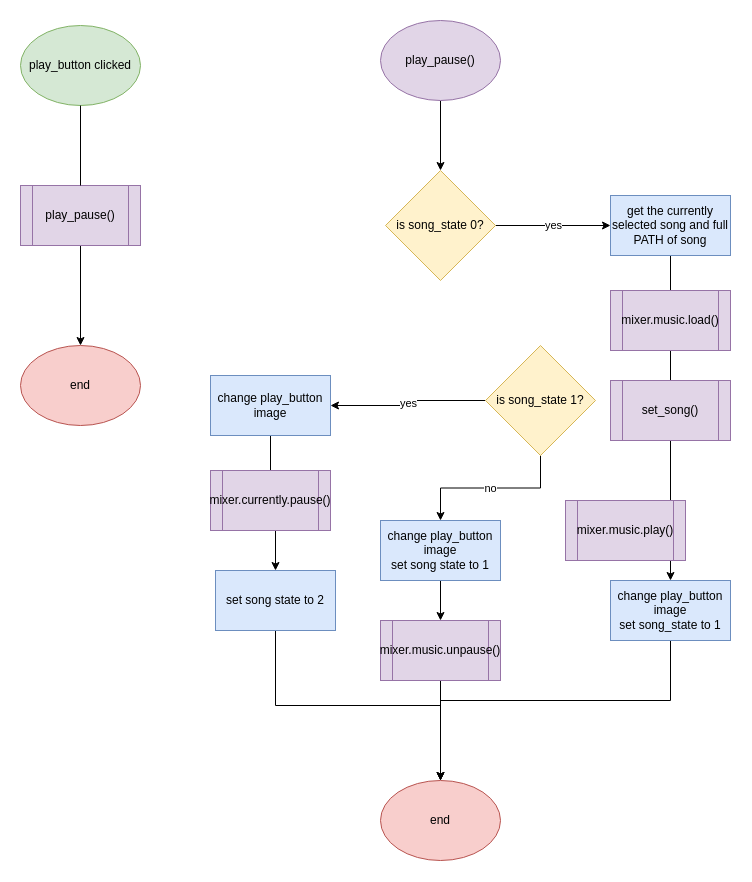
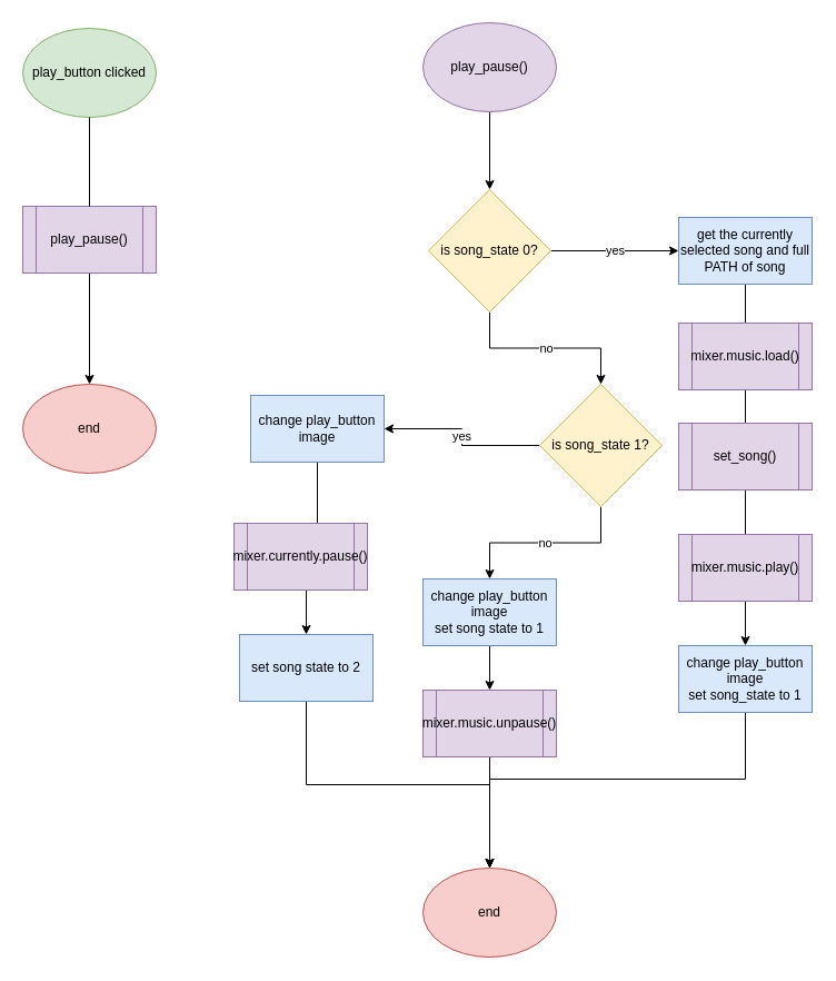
  <mxCell id="0" />
  <mxCell id="1" parent="0" />
  <mxCell id="2" style="edgeStyle=orthogonalEdgeStyle;rounded=0;orthogonalLoop=1;jettySize=auto;html=1;exitX=0.5;exitY=1;exitDx=0;exitDy=0;entryX=0.5;entryY=0;entryDx=0;entryDy=0;startArrow=none;" edge="1" parent="1" source="5" target="4"><mxGeometry relative="1" as="geometry" /></mxCell>
  <mxCell id="3" value="play_button clicked" style="ellipse;whiteSpace=wrap;html=1;fillColor=#d5e8d4;strokeColor=#82b366;" vertex="1" parent="1"><mxGeometry x="20" y="25" width="120" height="80" as="geometry" /></mxCell>
  <mxCell id="4" value="end" style="ellipse;whiteSpace=wrap;html=1;fillColor=#f8cecc;strokeColor=#b85450;" vertex="1" parent="1"><mxGeometry x="20" y="345" width="120" height="80" as="geometry" /></mxCell>
  <mxCell id="5" value="play_pause()" style="shape=process;whiteSpace=wrap;html=1;backgroundOutline=1;fillColor=#e1d5e7;strokeColor=#9673a6;" vertex="1" parent="1"><mxGeometry x="20" y="185" width="120" height="60" as="geometry" /></mxCell>
  <mxCell id="6" value="" style="edgeStyle=orthogonalEdgeStyle;rounded=0;orthogonalLoop=1;jettySize=auto;html=1;exitX=0.5;exitY=1;exitDx=0;exitDy=0;entryX=0.5;entryY=0;entryDx=0;entryDy=0;endArrow=none;" edge="1" parent="1" source="3" target="5"><mxGeometry relative="1" as="geometry"><mxPoint x="80" y="105" as="sourcePoint" /><mxPoint x="80" y="475" as="targetPoint" /></mxGeometry></mxCell>
  <mxCell id="7" value="" style="edgeStyle=orthogonalEdgeStyle;rounded=0;orthogonalLoop=1;jettySize=auto;html=1;" edge="1" parent="1" source="8" target="11"><mxGeometry relative="1" as="geometry" /></mxCell>
  <mxCell id="8" value="play_pause()" style="ellipse;whiteSpace=wrap;html=1;fillColor=#e1d5e7;strokeColor=#9673a6;" vertex="1" parent="1"><mxGeometry x="380" y="20" width="120" height="80" as="geometry" /></mxCell>
  <mxCell id="9" value="yes" style="edgeStyle=orthogonalEdgeStyle;rounded=0;orthogonalLoop=1;jettySize=auto;html=1;" edge="1" parent="1" source="11" target="13"><mxGeometry relative="1" as="geometry" /></mxCell>
+ <mxCell id="10" value="no" style="edgeStyle=orthogonalEdgeStyle;rounded=0;orthogonalLoop=1;jettySize=auto;html=1;" edge="1" parent="1" source="11" target="21"><mxGeometry relative="1" as="geometry" /></mxCell>
  <mxCell id="11" value="is song_state 0?" style="rhombus;whiteSpace=wrap;html=1;fillColor=#fff2cc;strokeColor=#d6b656;" vertex="1" parent="1"><mxGeometry x="385" y="170" width="110" height="110" as="geometry" /></mxCell>
  <mxCell id="12" style="edgeStyle=orthogonalEdgeStyle;rounded=0;orthogonalLoop=1;jettySize=auto;html=1;exitX=0.5;exitY=1;exitDx=0;exitDy=0;" edge="1" parent="1" source="13" target="18"><mxGeometry relative="1" as="geometry" /></mxCell>
  <mxCell id="13" value="get the currently selected song and full PATH of song" style="rounded=0;whiteSpace=wrap;html=1;fillColor=#dae8fc;strokeColor=#6c8ebf;" vertex="1" parent="1"><mxGeometry x="610" y="195" width="120" height="60" as="geometry" /></mxCell>
  <mxCell id="14" value="mixer.music.load()" style="shape=process;whiteSpace=wrap;html=1;backgroundOutline=1;fillColor=#e1d5e7;strokeColor=#9673a6;" vertex="1" parent="1"><mxGeometry x="610" y="290" width="120" height="60" as="geometry" /></mxCell>
  <mxCell id="15" value="set_song()" style="shape=process;whiteSpace=wrap;html=1;backgroundOutline=1;fillColor=#e1d5e7;strokeColor=#9673a6;" vertex="1" parent="1"><mxGeometry x="610" y="380" width="120" height="60" as="geometry" /></mxCell>
- <mxCell id="16" value="mixer.music.play()" style="shape=process;whiteSpace=wrap;html=1;backgroundOutline=1;fillColor=#e1d5e7;strokeColor=#9673a6;" vertex="1" parent="1"><mxGeometry x="565" y="500" width="120" height="60" as="geometry" /></mxCell>
+ <mxCell id="16" value="mixer.music.play()" style="shape=process;whiteSpace=wrap;html=1;backgroundOutline=1;fillColor=#e1d5e7;strokeColor=#9673a6;" vertex="1" parent="1"><mxGeometry x="610" y="480" width="120" height="60" as="geometry" /></mxCell>
  <mxCell id="17" style="edgeStyle=orthogonalEdgeStyle;rounded=0;orthogonalLoop=1;jettySize=auto;html=1;exitX=0.5;exitY=1;exitDx=0;exitDy=0;" edge="1" parent="1" source="18"><mxGeometry relative="1" as="geometry"><mxPoint x="440" y="780" as="targetPoint" /><Array as="points"><mxPoint x="670" y="700" /><mxPoint x="440" y="700" /></Array></mxGeometry></mxCell>
  <mxCell id="18" value="change play_button image&lt;br&gt;set song_state to 1" style="rounded=0;whiteSpace=wrap;html=1;fillColor=#dae8fc;strokeColor=#6c8ebf;" vertex="1" parent="1"><mxGeometry x="610" y="580" width="120" height="60" as="geometry" /></mxCell>
  <mxCell id="19" value="yes" style="edgeStyle=orthogonalEdgeStyle;rounded=0;orthogonalLoop=1;jettySize=auto;html=1;" edge="1" parent="1" source="21" target="23"><mxGeometry relative="1" as="geometry" /></mxCell>
  <mxCell id="20" value="no" style="edgeStyle=orthogonalEdgeStyle;rounded=0;orthogonalLoop=1;jettySize=auto;html=1;" edge="1" parent="1" source="21" target="28"><mxGeometry relative="1" as="geometry" /></mxCell>
  <mxCell id="21" value="is song_state 1?" style="rhombus;whiteSpace=wrap;html=1;fillColor=#fff2cc;strokeColor=#d6b656;" vertex="1" parent="1"><mxGeometry x="485" y="345" width="110" height="110" as="geometry" /></mxCell>
  <mxCell id="22" style="edgeStyle=orthogonalEdgeStyle;rounded=0;orthogonalLoop=1;jettySize=auto;html=1;exitX=0.5;exitY=1;exitDx=0;exitDy=0;entryX=0.5;entryY=0;entryDx=0;entryDy=0;" edge="1" parent="1" source="23" target="25"><mxGeometry relative="1" as="geometry" /></mxCell>
- <mxCell id="23" value="change play_button image" style="rounded=0;whiteSpace=wrap;html=1;fillColor=#dae8fc;strokeColor=#6c8ebf;" vertex="1" parent="1"><mxGeometry x="210" y="375" width="120" height="60" as="geometry" /></mxCell>
+ <mxCell id="23" value="change play_button image" style="rounded=0;whiteSpace=wrap;html=1;fillColor=#dae8fc;strokeColor=#6c8ebf;" vertex="1" parent="1"><mxGeometry x="225" y="355" width="120" height="60" as="geometry" /></mxCell>
  <mxCell id="24" style="edgeStyle=orthogonalEdgeStyle;rounded=0;orthogonalLoop=1;jettySize=auto;html=1;exitX=0.5;exitY=1;exitDx=0;exitDy=0;" edge="1" parent="1" source="25" target="31"><mxGeometry relative="1" as="geometry" /></mxCell>
  <mxCell id="25" value="set song state to 2" style="rounded=0;whiteSpace=wrap;html=1;fillColor=#dae8fc;strokeColor=#6c8ebf;" vertex="1" parent="1"><mxGeometry x="215" y="570" width="120" height="60" as="geometry" /></mxCell>
  <mxCell id="26" value="mixer.currently.pause()" style="shape=process;whiteSpace=wrap;html=1;backgroundOutline=1;fillColor=#e1d5e7;strokeColor=#9673a6;" vertex="1" parent="1"><mxGeometry x="210" y="470" width="120" height="60" as="geometry" /></mxCell>
  <mxCell id="27" value="" style="edgeStyle=orthogonalEdgeStyle;rounded=0;orthogonalLoop=1;jettySize=auto;html=1;" edge="1" parent="1" source="28" target="30"><mxGeometry relative="1" as="geometry" /></mxCell>
  <mxCell id="28" value="change play_button image&lt;br&gt;set song state to 1" style="rounded=0;whiteSpace=wrap;html=1;fillColor=#dae8fc;strokeColor=#6c8ebf;" vertex="1" parent="1"><mxGeometry x="380" y="520" width="120" height="60" as="geometry" /></mxCell>
  <mxCell id="29" value="" style="edgeStyle=orthogonalEdgeStyle;rounded=0;orthogonalLoop=1;jettySize=auto;html=1;" edge="1" parent="1" source="30" target="31"><mxGeometry relative="1" as="geometry" /></mxCell>
  <mxCell id="30" value="mixer.music.unpause()" style="shape=process;whiteSpace=wrap;html=1;backgroundOutline=1;fillColor=#e1d5e7;strokeColor=#9673a6;" vertex="1" parent="1"><mxGeometry x="380" y="620" width="120" height="60" as="geometry" /></mxCell>
  <mxCell id="31" value="end" style="ellipse;whiteSpace=wrap;html=1;fillColor=#f8cecc;strokeColor=#b85450;" vertex="1" parent="1"><mxGeometry x="380" y="780" width="120" height="80" as="geometry" /></mxCell>
